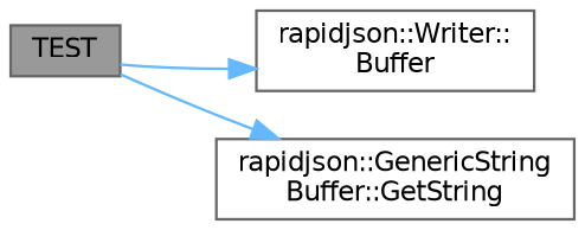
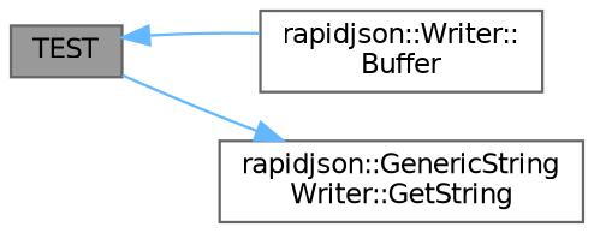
  digraph {
    rankdir=LR
    node [color=grey40 fillcolor=white fontname=Helvetica fontsize=10 shape=box style=filled]
    edge [color=steelblue1 fontname=Helvetica fontsize=10 labelfontname=Helvetica labelfontsize=10 style=solid]
    n1 [color=gray40 fillcolor=grey60 fontcolor=black height=0.2 label=TEST width=0.4]
    n2 [height=0.2 label="rapidjson::Writer::\lBuffer" width=0.4]
-   n3 [height=0.2 label="rapidjson::GenericString\lBuffer::GetString" width=0.4]
-   n1 -> n2
+   n3 [height=0.2 label="rapidjson::GenericString\lWriter::GetString" width=0.4]
+   n2 -> n1
    n1 -> n3
  }
